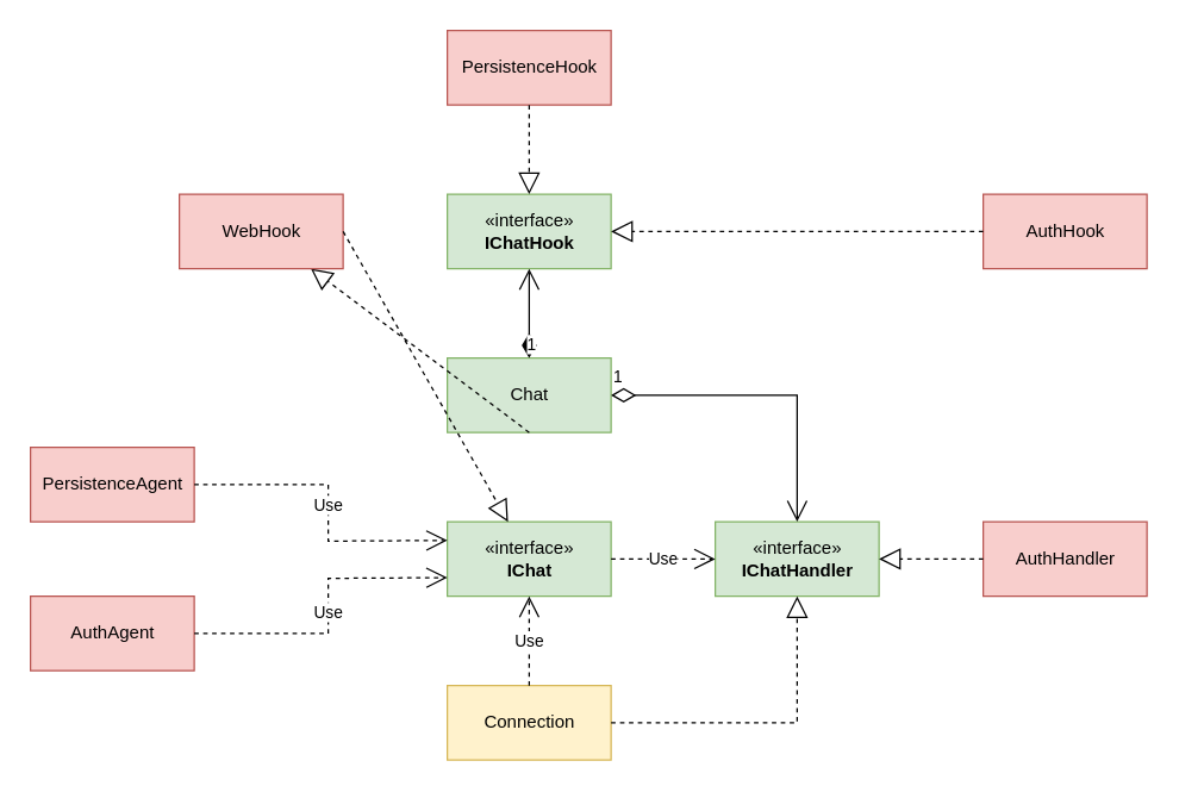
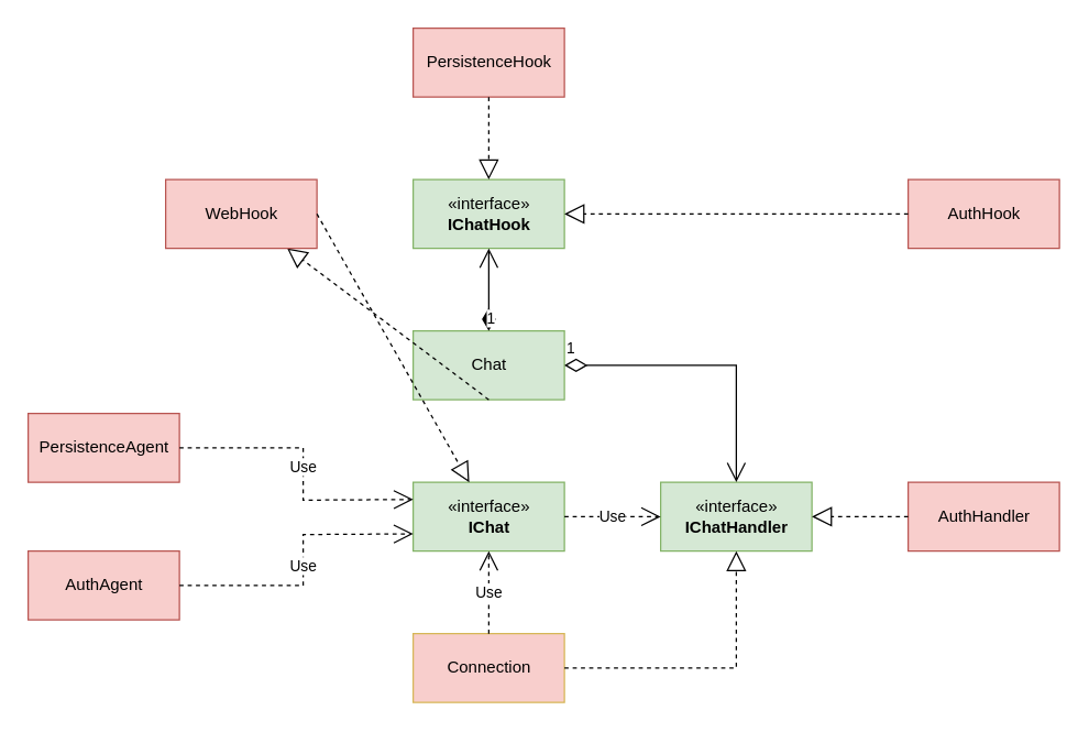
  <mxCell id="0" />
  <mxCell id="1" parent="0" />
  <mxCell id="2" value="«interface»&lt;br&gt;&lt;b&gt;IChat&lt;/b&gt;" style="html=1;fillColor=#d5e8d4;strokeColor=#82b366;" vertex="1" parent="1"><mxGeometry x="300" y="350" width="110" height="50" as="geometry" /></mxCell>
- <mxCell id="3" value="Connection" style="html=1;fillColor=#fff2cc;strokeColor=#d6b656;" vertex="1" parent="1"><mxGeometry x="300" y="460" width="110" height="50" as="geometry" /></mxCell>
+ <mxCell id="3" value="Connection" style="html=1;fillColor=#f8cecc;strokeColor=#d6b656;" vertex="1" parent="1"><mxGeometry x="300" y="460" width="110" height="50" as="geometry" /></mxCell>
  <mxCell id="4" value="Chat" style="html=1;fillColor=#d5e8d4;strokeColor=#82b366;" vertex="1" parent="1"><mxGeometry x="300" y="240" width="110" height="50" as="geometry" /></mxCell>
  <mxCell id="5" value="" style="endArrow=block;dashed=1;endFill=0;endSize=12;html=1;rounded=0;exitX=0.5;exitY=1;exitDx=0;exitDy=0;" edge="1" parent="1" source="4" target="17"><mxGeometry width="160" relative="1" as="geometry"><mxPoint x="300" y="420" as="sourcePoint" /><mxPoint x="460" y="420" as="targetPoint" /></mxGeometry></mxCell>
  <mxCell id="6" value="Use" style="endArrow=open;endSize=12;dashed=1;html=1;rounded=0;exitX=0.5;exitY=0;exitDx=0;exitDy=0;entryX=0.5;entryY=1;entryDx=0;entryDy=0;" edge="1" parent="1" source="3" target="2"><mxGeometry width="160" relative="1" as="geometry"><mxPoint x="300" y="420" as="sourcePoint" /><mxPoint x="460" y="420" as="targetPoint" /></mxGeometry></mxCell>
  <mxCell id="7" value="«interface»&lt;br&gt;&lt;b&gt;IChatHandler&lt;/b&gt;" style="html=1;fillColor=#d5e8d4;strokeColor=#82b366;" vertex="1" parent="1"><mxGeometry x="480" y="350" width="110" height="50" as="geometry" /></mxCell>
  <mxCell id="8" value="Use" style="endArrow=open;endSize=12;dashed=1;html=1;rounded=0;entryX=0;entryY=0.5;entryDx=0;entryDy=0;exitX=1;exitY=0.5;exitDx=0;exitDy=0;" edge="1" parent="1" source="2" target="7"><mxGeometry width="160" relative="1" as="geometry"><mxPoint x="300" y="420" as="sourcePoint" /><mxPoint x="460" y="420" as="targetPoint" /></mxGeometry></mxCell>
  <mxCell id="9" value="1" style="endArrow=open;html=1;endSize=12;startArrow=diamondThin;startSize=14;startFill=0;edgeStyle=orthogonalEdgeStyle;align=left;verticalAlign=bottom;rounded=0;exitX=1;exitY=0.5;exitDx=0;exitDy=0;entryX=0.5;entryY=0;entryDx=0;entryDy=0;" edge="1" parent="1" source="4" target="7"><mxGeometry x="-1" y="3" relative="1" as="geometry"><mxPoint x="300" y="420" as="sourcePoint" /><mxPoint x="460" y="420" as="targetPoint" /></mxGeometry></mxCell>
  <mxCell id="10" value="" style="endArrow=block;dashed=1;endFill=0;endSize=12;html=1;rounded=0;exitX=1;exitY=0.5;exitDx=0;exitDy=0;entryX=0.5;entryY=1;entryDx=0;entryDy=0;" edge="1" parent="1" source="3" target="7"><mxGeometry width="160" relative="1" as="geometry"><mxPoint x="300" y="420" as="sourcePoint" /><mxPoint x="590" y="535" as="targetPoint" /><Array as="points"><mxPoint x="535" y="485" /></Array></mxGeometry></mxCell>
  <mxCell id="11" value="«interface»&lt;br&gt;&lt;b&gt;IChatHook&lt;/b&gt;" style="html=1;fillColor=#d5e8d4;strokeColor=#82b366;" vertex="1" parent="1"><mxGeometry x="300" y="130" width="110" height="50" as="geometry" /></mxCell>
  <mxCell id="12" value="1" style="endArrow=open;html=1;endSize=12;startArrow=diamondThin;startSize=14;startFill=1;edgeStyle=orthogonalEdgeStyle;align=left;verticalAlign=bottom;rounded=0;exitX=0.5;exitY=0;exitDx=0;exitDy=0;entryX=0.5;entryY=1;entryDx=0;entryDy=0;" edge="1" parent="1" source="4" target="11"><mxGeometry x="-1" y="3" relative="1" as="geometry"><mxPoint x="330" y="270" as="sourcePoint" /><mxPoint x="490" y="270" as="targetPoint" /></mxGeometry></mxCell>
  <mxCell id="13" value="AuthHook" style="html=1;fillColor=#f8cecc;strokeColor=#b85450;" vertex="1" parent="1"><mxGeometry x="660" y="130" width="110" height="50" as="geometry" /></mxCell>
  <mxCell id="14" value="" style="endArrow=block;dashed=1;endFill=0;endSize=12;html=1;rounded=0;exitX=0;exitY=0.5;exitDx=0;exitDy=0;entryX=1;entryY=0.5;entryDx=0;entryDy=0;" edge="1" parent="1" source="13" target="11"><mxGeometry width="160" relative="1" as="geometry"><mxPoint x="400" y="130" as="sourcePoint" /><mxPoint x="560" y="130" as="targetPoint" /></mxGeometry></mxCell>
  <mxCell id="15" value="PersistenceHook" style="html=1;fillColor=#f8cecc;strokeColor=#b85450;" vertex="1" parent="1"><mxGeometry x="300" y="20" width="110" height="50" as="geometry" /></mxCell>
  <mxCell id="16" value="" style="endArrow=block;dashed=1;endFill=0;endSize=12;html=1;rounded=0;exitX=0.5;exitY=1;exitDx=0;exitDy=0;entryX=0.5;entryY=0;entryDx=0;entryDy=0;" edge="1" parent="1" source="15" target="11"><mxGeometry width="160" relative="1" as="geometry"><mxPoint x="400" y="180" as="sourcePoint" /><mxPoint x="560" y="180" as="targetPoint" /></mxGeometry></mxCell>
  <mxCell id="17" value="WebHook" style="html=1;fillColor=#f8cecc;strokeColor=#b85450;" vertex="1" parent="1"><mxGeometry x="120" y="130" width="110" height="50" as="geometry" /></mxCell>
  <mxCell id="18" value="" style="endArrow=block;dashed=1;endFill=0;endSize=12;html=1;rounded=0;exitX=1;exitY=0.5;exitDx=0;exitDy=0;" edge="1" parent="1" source="17" target="2"><mxGeometry width="160" relative="1" as="geometry"><mxPoint x="400" y="180" as="sourcePoint" /><mxPoint x="560" y="180" as="targetPoint" /></mxGeometry></mxCell>
  <mxCell id="19" value="AuthHandler" style="html=1;fillColor=#f8cecc;strokeColor=#b85450;" vertex="1" parent="1"><mxGeometry x="660" y="350" width="110" height="50" as="geometry" /></mxCell>
  <mxCell id="20" value="" style="endArrow=block;dashed=1;endFill=0;endSize=12;html=1;rounded=0;exitX=0;exitY=0.5;exitDx=0;exitDy=0;entryX=1;entryY=0.5;entryDx=0;entryDy=0;" edge="1" parent="1" source="19" target="7"><mxGeometry width="160" relative="1" as="geometry"><mxPoint x="400" y="180" as="sourcePoint" /><mxPoint x="560" y="180" as="targetPoint" /></mxGeometry></mxCell>
  <mxCell id="21" value="PersistenceAgent" style="html=1;fillColor=#f8cecc;strokeColor=#b85450;" vertex="1" parent="1"><mxGeometry x="20" y="300" width="110" height="50" as="geometry" /></mxCell>
  <mxCell id="22" value="AuthAgent" style="html=1;fillColor=#f8cecc;strokeColor=#b85450;" vertex="1" parent="1"><mxGeometry x="20" y="400" width="110" height="50" as="geometry" /></mxCell>
  <mxCell id="23" value="Use" style="endArrow=open;endSize=12;dashed=1;html=1;rounded=0;exitX=1;exitY=0.5;exitDx=0;exitDy=0;entryX=0;entryY=0.25;entryDx=0;entryDy=0;" edge="1" parent="1" source="21" target="2"><mxGeometry width="160" relative="1" as="geometry"><mxPoint x="460" y="370" as="sourcePoint" /><mxPoint x="300" y="325" as="targetPoint" /><Array as="points"><mxPoint x="220" y="325" /><mxPoint x="220" y="363" /></Array></mxGeometry></mxCell>
  <mxCell id="24" value="Use" style="endArrow=open;endSize=12;dashed=1;html=1;rounded=0;exitX=1;exitY=0.5;exitDx=0;exitDy=0;entryX=0;entryY=0.75;entryDx=0;entryDy=0;" edge="1" parent="1" source="22" target="2"><mxGeometry width="160" relative="1" as="geometry"><mxPoint x="460" y="370" as="sourcePoint" /><mxPoint x="620" y="370" as="targetPoint" /><Array as="points"><mxPoint x="220" y="425" /><mxPoint x="220" y="388" /></Array></mxGeometry></mxCell>
